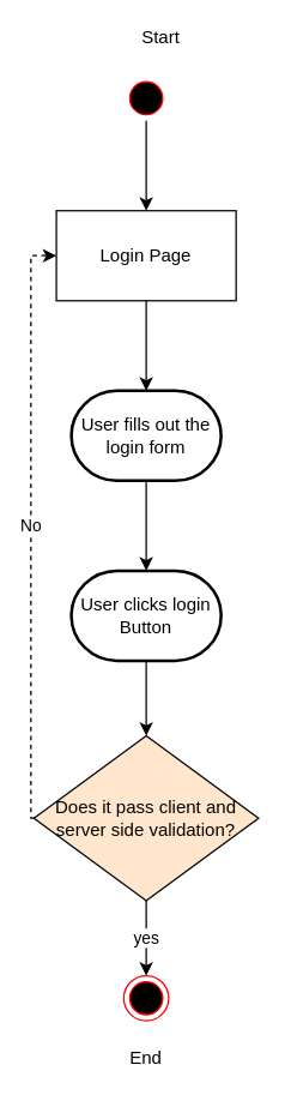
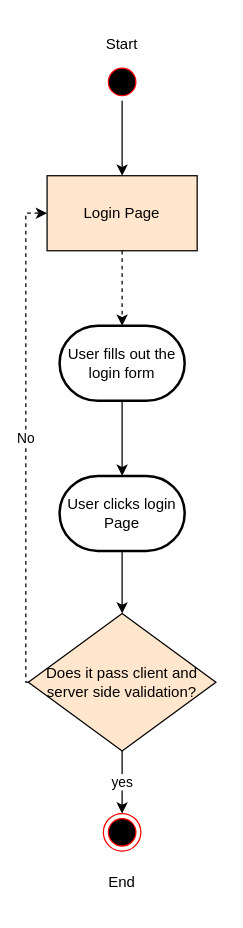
  <mxCell id="0" />
  <mxCell id="1" parent="0" />
  <mxCell id="2" value="End" style="text;html=1;strokeColor=none;fillColor=none;align=center;verticalAlign=middle;whiteSpace=wrap;rounded=0;" parent="1" vertex="1"><mxGeometry x="67" y="690" width="60" height="30" as="geometry" /></mxCell>
  <mxCell id="3" style="edgeStyle=orthogonalEdgeStyle;rounded=0;orthogonalLoop=1;jettySize=auto;html=1;exitX=0.5;exitY=1;exitDx=0;exitDy=0;exitPerimeter=0;entryX=0.5;entryY=0;entryDx=0;entryDy=0;entryPerimeter=0;" parent="1" source="4" target="6" edge="1"><mxGeometry relative="1" as="geometry"><mxPoint x="97.238" y="340" as="targetPoint" /></mxGeometry></mxCell>
  <mxCell id="4" value="User fills out the login form" style="strokeWidth=2;html=1;shape=mxgraph.flowchart.terminator;whiteSpace=wrap;" parent="1" vertex="1"><mxGeometry x="47" y="260" width="100" height="60" as="geometry" /></mxCell>
  <mxCell id="5" style="edgeStyle=orthogonalEdgeStyle;rounded=0;orthogonalLoop=1;jettySize=auto;html=1;entryX=0.5;entryY=0;entryDx=0;entryDy=0;" parent="1" source="6" target="9" edge="1"><mxGeometry relative="1" as="geometry" /></mxCell>
- <mxCell id="6" value="User clicks login Button" style="strokeWidth=2;html=1;shape=mxgraph.flowchart.terminator;whiteSpace=wrap;" parent="1" vertex="1"><mxGeometry x="47" y="380" width="100" height="60" as="geometry" /></mxCell>
+ <mxCell id="6" value="User clicks login Page" style="strokeWidth=2;html=1;shape=mxgraph.flowchart.terminator;whiteSpace=wrap;" parent="1" vertex="1"><mxGeometry x="47" y="380" width="100" height="60" as="geometry" /></mxCell>
  <mxCell id="7" value="No" style="edgeStyle=orthogonalEdgeStyle;rounded=0;orthogonalLoop=1;jettySize=auto;html=1;entryX=0;entryY=0.5;entryDx=0;entryDy=0;exitX=0;exitY=0.5;exitDx=0;exitDy=0;dashed=1;" parent="1" source="9" target="15" edge="1"><mxGeometry relative="1" as="geometry"><Array as="points"><mxPoint x="20" y="545" /><mxPoint x="20" y="170" /></Array></mxGeometry></mxCell>
  <mxCell id="8" value="yes" style="edgeStyle=orthogonalEdgeStyle;rounded=0;orthogonalLoop=1;jettySize=auto;html=1;entryX=0.5;entryY=0;entryDx=0;entryDy=0;" parent="1" source="9" target="12" edge="1"><mxGeometry relative="1" as="geometry"><mxPoint x="97" y="630" as="targetPoint" /></mxGeometry></mxCell>
  <mxCell id="9" value="Does it pass client and server side validation?" style="rhombus;whiteSpace=wrap;html=1;fillColor=#ffe6cc;" parent="1" vertex="1"><mxGeometry x="22" y="490" width="150" height="110" as="geometry" /></mxCell>
  <mxCell id="10" style="edgeStyle=orthogonalEdgeStyle;rounded=0;orthogonalLoop=1;jettySize=auto;html=1;entryX=0.5;entryY=0;entryDx=0;entryDy=0;entryPerimeter=0;" parent="1" source="11" edge="1"><mxGeometry relative="1" as="geometry"><mxPoint x="97" y="140" as="targetPoint" /></mxGeometry></mxCell>
  <mxCell id="11" value="" style="ellipse;html=1;shape=startState;fillColor=#000000;strokeColor=#ff0000;" parent="1" vertex="1"><mxGeometry x="82" y="50" width="30" height="30" as="geometry" /></mxCell>
  <mxCell id="12" value="" style="ellipse;html=1;shape=endState;fillColor=#000000;strokeColor=#ff0000;" parent="1" vertex="1"><mxGeometry x="82" y="650" width="30" height="30" as="geometry" /></mxCell>
- <mxCell id="13" value="Start" style="text;html=1;strokeColor=none;fillColor=none;align=center;verticalAlign=middle;whiteSpace=wrap;rounded=0;" parent="1" vertex="1"><mxGeometry x="77" y="10" width="60" height="30" as="geometry" /></mxCell>
- <mxCell id="14" style="edgeStyle=orthogonalEdgeStyle;rounded=0;orthogonalLoop=1;jettySize=auto;html=1;entryX=0.5;entryY=0;entryDx=0;entryDy=0;entryPerimeter=0;" edge="1" parent="1" source="15" target="4"><mxGeometry relative="1" as="geometry" /></mxCell>
- <mxCell id="15" value="Login Page" style="rounded=0;whiteSpace=wrap;html=1;" vertex="1" parent="1"><mxGeometry x="37" y="140" width="120" height="60" as="geometry" /></mxCell>
+ <mxCell id="13" value="Start" style="text;html=1;strokeColor=none;fillColor=none;align=center;verticalAlign=middle;whiteSpace=wrap;rounded=0;" parent="1" vertex="1"><mxGeometry x="67" y="20" width="60" height="30" as="geometry" /></mxCell>
+ <mxCell id="14" style="edgeStyle=orthogonalEdgeStyle;rounded=0;orthogonalLoop=1;jettySize=auto;html=1;entryX=0.5;entryY=0;entryDx=0;entryDy=0;entryPerimeter=0;dashed=1;" edge="1" parent="1" source="15" target="4"><mxGeometry relative="1" as="geometry" /></mxCell>
+ <mxCell id="15" value="Login Page" style="rounded=0;whiteSpace=wrap;html=1;fillColor=#ffe6cc;" vertex="1" parent="1"><mxGeometry x="37" y="140" width="120" height="60" as="geometry" /></mxCell>
